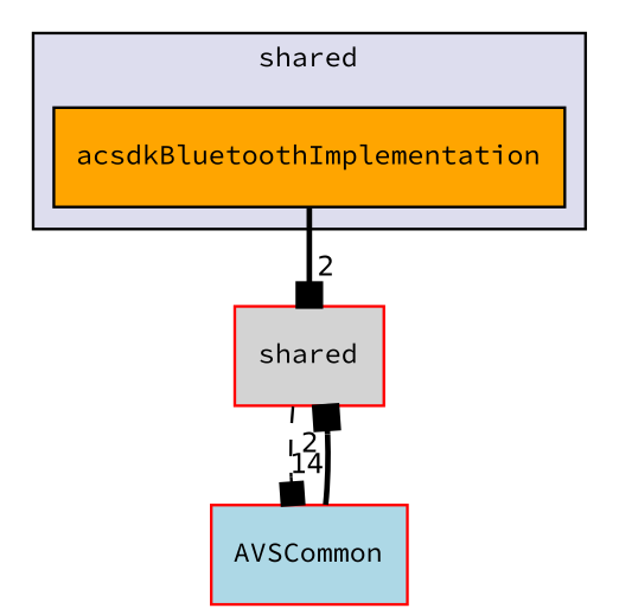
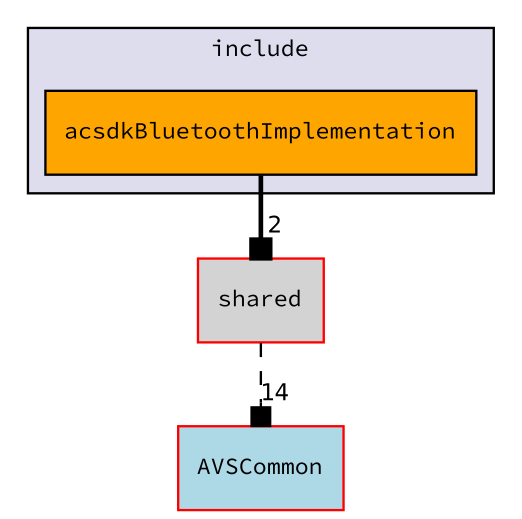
  digraph {
    compound=true
    fontname="Source Code Pro"
    node [fontname="Source Code Pro" fontsize=10 shape=box style=filled color=red]
    edge [arrowhead=box fontname="Source Code Pro" headlabel=2 labeldistance=1.5 labelfontname=Helvetica labelfontsize=10 style=bold]
    n1 [fillcolor=orange label=acsdkBluetoothImplementation pencolor=black color=""]
    n2 [fillcolor=lightgrey label=shared]
    n3 [fillcolor=lightblue label=AVSCommon]
    subgraph cluster_1 {
      bgcolor="#ddddee"
      fontsize=10
-     label=shared
+     label=include
      pencolor=black
      n1
    }
    n1 -> n2
    n2 -> n3 [headlabel=14 style=dashed]
-   n3 -> n2
  }
